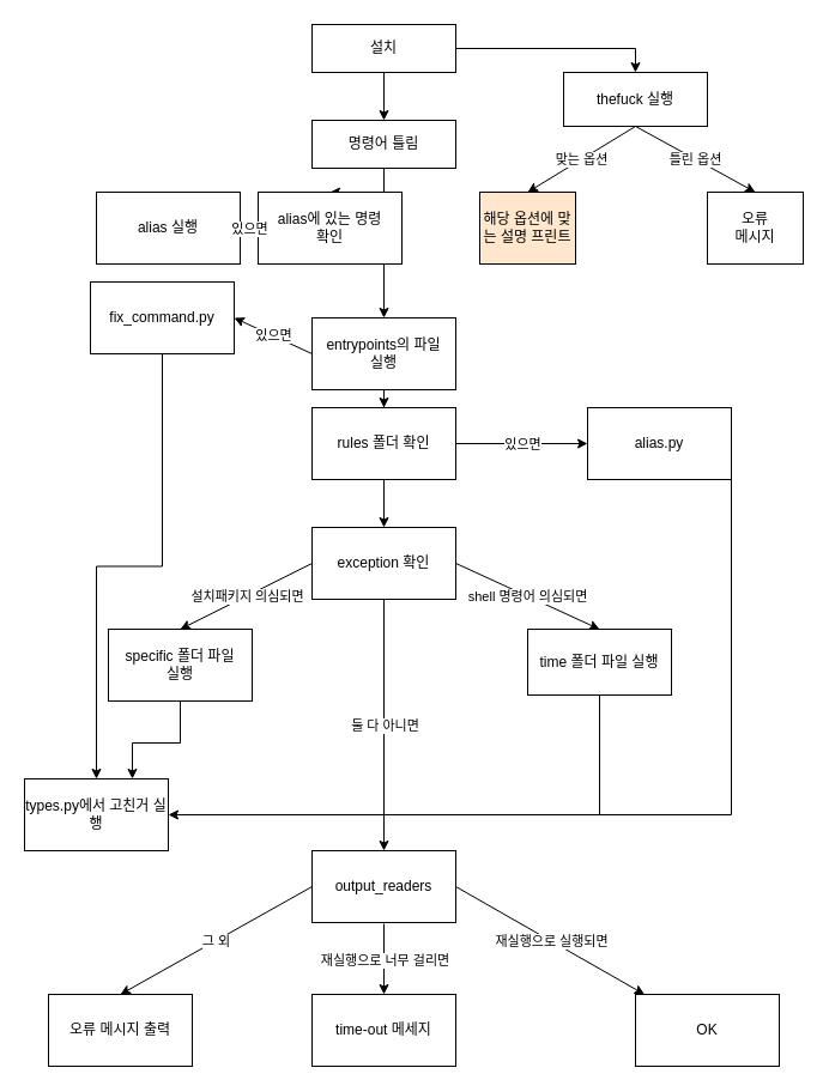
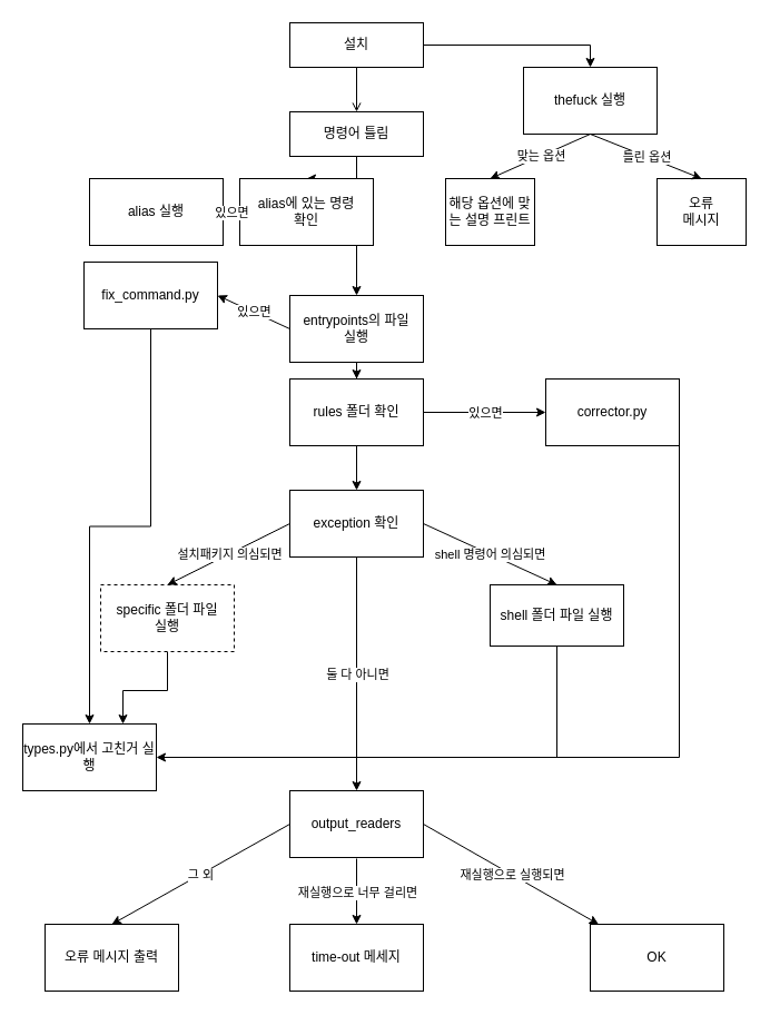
  <mxCell id="0" />
  <mxCell id="1" parent="0" />
- <mxCell id="2" style="edgeStyle=orthogonalEdgeStyle;rounded=0;orthogonalLoop=1;jettySize=auto;html=1;exitX=0.5;exitY=1;exitDx=0;exitDy=0;entryX=0.5;entryY=0;entryDx=0;entryDy=0;" edge="1" parent="1" source="4" target="7"><mxGeometry relative="1" as="geometry" /></mxCell>
+ <mxCell id="2" style="edgeStyle=orthogonalEdgeStyle;rounded=0;orthogonalLoop=1;jettySize=auto;html=1;exitX=0.5;exitY=1;exitDx=0;exitDy=0;entryX=0.5;entryY=0;entryDx=0;entryDy=0;endArrow=open;" edge="1" parent="1" source="4" target="7"><mxGeometry relative="1" as="geometry" /></mxCell>
  <mxCell id="3" style="edgeStyle=orthogonalEdgeStyle;rounded=0;orthogonalLoop=1;jettySize=auto;html=1;exitX=1;exitY=0.5;exitDx=0;exitDy=0;entryX=0.5;entryY=0;entryDx=0;entryDy=0;" edge="1" parent="1" source="4" target="14"><mxGeometry relative="1" as="geometry"><mxPoint x="430" y="40" as="targetPoint" /></mxGeometry></mxCell>
  <mxCell id="4" value="설치" style="rounded=0;whiteSpace=wrap;html=1;" vertex="1" parent="1"><mxGeometry x="260" y="20" width="120" height="40" as="geometry" /></mxCell>
  <mxCell id="5" style="edgeStyle=orthogonalEdgeStyle;rounded=0;orthogonalLoop=1;jettySize=auto;html=1;entryX=0.5;entryY=0;entryDx=0;entryDy=0;" edge="1" parent="1" source="7" target="11"><mxGeometry relative="1" as="geometry" /></mxCell>
  <mxCell id="6" style="edgeStyle=orthogonalEdgeStyle;rounded=0;orthogonalLoop=1;jettySize=auto;html=1;exitX=0.5;exitY=1;exitDx=0;exitDy=0;entryX=0.5;entryY=0;entryDx=0;entryDy=0;" edge="1" parent="1" source="7" target="9"><mxGeometry relative="1" as="geometry" /></mxCell>
  <mxCell id="7" value="명령어 틀림" style="rounded=0;whiteSpace=wrap;html=1;" vertex="1" parent="1"><mxGeometry x="260" y="100" width="120" height="40" as="geometry" /></mxCell>
  <mxCell id="8" style="edgeStyle=orthogonalEdgeStyle;rounded=0;orthogonalLoop=1;jettySize=auto;html=1;entryX=0.5;entryY=0;entryDx=0;entryDy=0;" edge="1" parent="1" source="9" target="23"><mxGeometry relative="1" as="geometry" /></mxCell>
  <mxCell id="9" value="entrypoints의 파일 &lt;br&gt;실행" style="rounded=0;whiteSpace=wrap;html=1;" vertex="1" parent="1"><mxGeometry x="260" y="265" width="120" height="60" as="geometry" /></mxCell>
  <mxCell id="10" value="" style="edgeStyle=orthogonalEdgeStyle;rounded=0;orthogonalLoop=1;jettySize=auto;html=1;" edge="1" parent="1" source="11" target="17"><mxGeometry relative="1" as="geometry" /></mxCell>
  <mxCell id="11" value="alias에 있는 명령 &lt;br&gt;확인" style="rounded=0;whiteSpace=wrap;html=1;" vertex="1" parent="1"><mxGeometry x="215" y="160" width="120" height="60" as="geometry" /></mxCell>
  <mxCell id="12" style="edgeStyle=orthogonalEdgeStyle;rounded=0;orthogonalLoop=1;jettySize=auto;html=1;entryX=0.5;entryY=0;entryDx=0;entryDy=0;" edge="1" parent="1" source="13" target="36"><mxGeometry relative="1" as="geometry" /></mxCell>
  <mxCell id="13" value="fix_command.py" style="rounded=0;whiteSpace=wrap;html=1;" vertex="1" parent="1"><mxGeometry x="75" y="235" width="120" height="60" as="geometry" /></mxCell>
- <mxCell id="14" value="thefuck 실행" style="rounded=0;whiteSpace=wrap;html=1;" vertex="1" parent="1"><mxGeometry x="470" y="60" width="120" height="45" as="geometry" /></mxCell>
- <mxCell id="15" value="해당 옵션에 맞는 설명 프린트" style="rounded=0;whiteSpace=wrap;html=1;fillColor=#ffe6cc;" vertex="1" parent="1"><mxGeometry x="400" y="160" width="80" height="60" as="geometry" /></mxCell>
+ <mxCell id="14" value="thefuck 실행" style="rounded=0;whiteSpace=wrap;html=1;" vertex="1" parent="1"><mxGeometry x="470" y="60" width="120" height="60" as="geometry" /></mxCell>
+ <mxCell id="15" value="해당 옵션에 맞는 설명 프린트" style="rounded=0;whiteSpace=wrap;html=1;" vertex="1" parent="1"><mxGeometry x="400" y="160" width="80" height="60" as="geometry" /></mxCell>
  <mxCell id="16" value="오류&lt;br&gt;메시지" style="rounded=0;whiteSpace=wrap;html=1;" vertex="1" parent="1"><mxGeometry x="590" y="160" width="80" height="60" as="geometry" /></mxCell>
  <mxCell id="17" value="alias 실행" style="rounded=0;whiteSpace=wrap;html=1;" vertex="1" parent="1"><mxGeometry x="80" y="160" width="120" height="60" as="geometry" /></mxCell>
  <mxCell id="18" value="" style="endArrow=classic;html=1;entryX=1;entryY=0.5;entryDx=0;entryDy=0;exitX=0;exitY=0.5;exitDx=0;exitDy=0;" edge="1" parent="1" source="11" target="17"><mxGeometry relative="1" as="geometry"><mxPoint x="140" y="130" as="sourcePoint" /><mxPoint x="240" y="130" as="targetPoint" /></mxGeometry></mxCell>
  <mxCell id="19" value="있으면" style="edgeLabel;resizable=0;html=1;align=center;verticalAlign=middle;" connectable="0" vertex="1" parent="18"><mxGeometry relative="1" as="geometry" /></mxCell>
  <mxCell id="20" value="" style="endArrow=classic;html=1;entryX=1;entryY=0.5;entryDx=0;entryDy=0;exitX=0;exitY=0.5;exitDx=0;exitDy=0;" edge="1" parent="1" source="9" target="13"><mxGeometry relative="1" as="geometry"><mxPoint x="260" y="340" as="sourcePoint" /><mxPoint x="360" y="340" as="targetPoint" /></mxGeometry></mxCell>
  <mxCell id="21" value="있으면" style="edgeLabel;resizable=0;html=1;align=center;verticalAlign=middle;" connectable="0" vertex="1" parent="20"><mxGeometry relative="1" as="geometry" /></mxCell>
  <mxCell id="22" style="edgeStyle=orthogonalEdgeStyle;rounded=0;orthogonalLoop=1;jettySize=auto;html=1;entryX=0.5;entryY=0;entryDx=0;entryDy=0;" edge="1" parent="1" source="23" target="28"><mxGeometry relative="1" as="geometry" /></mxCell>
  <mxCell id="23" value="rules 폴더 확인" style="rounded=0;whiteSpace=wrap;html=1;" vertex="1" parent="1"><mxGeometry x="260" y="340" width="120" height="60" as="geometry" /></mxCell>
  <mxCell id="24" style="edgeStyle=orthogonalEdgeStyle;rounded=0;orthogonalLoop=1;jettySize=auto;html=1;exitX=1;exitY=1;exitDx=0;exitDy=0;entryX=1;entryY=0.5;entryDx=0;entryDy=0;" edge="1" parent="1" source="25" target="36"><mxGeometry relative="1" as="geometry" /></mxCell>
- <mxCell id="25" value="alias.py" style="rounded=0;whiteSpace=wrap;html=1;" vertex="1" parent="1"><mxGeometry x="490" y="340" width="120" height="60" as="geometry" /></mxCell>
+ <mxCell id="25" value="corrector.py" style="rounded=0;whiteSpace=wrap;html=1;" vertex="1" parent="1"><mxGeometry x="490" y="340" width="120" height="60" as="geometry" /></mxCell>
  <mxCell id="26" value="" style="endArrow=classic;html=1;entryX=0;entryY=0.5;entryDx=0;entryDy=0;" edge="1" parent="1" target="25"><mxGeometry relative="1" as="geometry"><mxPoint x="380" y="370" as="sourcePoint" /><mxPoint x="480" y="370" as="targetPoint" /></mxGeometry></mxCell>
  <mxCell id="27" value="있으면" style="edgeLabel;resizable=0;html=1;align=center;verticalAlign=middle;" connectable="0" vertex="1" parent="26"><mxGeometry relative="1" as="geometry" /></mxCell>
  <mxCell id="28" value="exception 확인" style="rounded=0;whiteSpace=wrap;html=1;" vertex="1" parent="1"><mxGeometry x="260" y="440" width="120" height="60" as="geometry" /></mxCell>
  <mxCell id="29" style="edgeStyle=orthogonalEdgeStyle;rounded=0;orthogonalLoop=1;jettySize=auto;html=1;entryX=0.75;entryY=0;entryDx=0;entryDy=0;" edge="1" parent="1" source="30" target="36"><mxGeometry relative="1" as="geometry"><Array as="points"><mxPoint x="150" y="620" /><mxPoint x="110" y="620" /></Array></mxGeometry></mxCell>
- <mxCell id="30" value="specific 폴더 파일 &lt;br&gt;실행" style="rounded=0;whiteSpace=wrap;html=1;" vertex="1" parent="1"><mxGeometry x="90" y="525" width="120" height="60" as="geometry" /></mxCell>
+ <mxCell id="30" value="specific 폴더 파일 &lt;br&gt;실행" style="rounded=0;whiteSpace=wrap;html=1;dashed=1;" vertex="1" parent="1"><mxGeometry x="90" y="525" width="120" height="60" as="geometry" /></mxCell>
  <mxCell id="31" value="" style="endArrow=classic;html=1;exitX=0;exitY=0.5;exitDx=0;exitDy=0;entryX=0.5;entryY=0;entryDx=0;entryDy=0;" edge="1" parent="1" source="28" target="30"><mxGeometry relative="1" as="geometry"><mxPoint x="140" y="460" as="sourcePoint" /><mxPoint x="240" y="460" as="targetPoint" /></mxGeometry></mxCell>
  <mxCell id="32" value="설치패키지 의심되면" style="edgeLabel;resizable=0;html=1;align=center;verticalAlign=middle;" connectable="0" vertex="1" parent="31"><mxGeometry relative="1" as="geometry" /></mxCell>
- <mxCell id="33" value="time 폴더 파일 실행" style="rounded=0;whiteSpace=wrap;html=1;" vertex="1" parent="1"><mxGeometry x="440" y="525" width="120" height="55" as="geometry" /></mxCell>
+ <mxCell id="33" value="shell 폴더 파일 실행" style="rounded=0;whiteSpace=wrap;html=1;" vertex="1" parent="1"><mxGeometry x="440" y="525" width="120" height="55" as="geometry" /></mxCell>
  <mxCell id="34" value="" style="endArrow=classic;html=1;exitX=1;exitY=0.5;exitDx=0;exitDy=0;entryX=0.5;entryY=0;entryDx=0;entryDy=0;" edge="1" parent="1" source="28" target="33"><mxGeometry relative="1" as="geometry"><mxPoint x="400" y="470" as="sourcePoint" /><mxPoint x="500" y="470" as="targetPoint" /></mxGeometry></mxCell>
  <mxCell id="35" value="shell 명령어 의심되면" style="edgeLabel;resizable=0;html=1;align=center;verticalAlign=middle;" connectable="0" vertex="1" parent="34"><mxGeometry relative="1" as="geometry" /></mxCell>
  <mxCell id="36" value="types.py에서 고친거 실행" style="rounded=0;whiteSpace=wrap;html=1;" vertex="1" parent="1"><mxGeometry x="20" y="650" width="120" height="60" as="geometry" /></mxCell>
  <mxCell id="37" value="" style="endArrow=none;html=1;" edge="1" parent="1"><mxGeometry width="50" height="50" relative="1" as="geometry"><mxPoint x="500" y="680" as="sourcePoint" /><mxPoint x="500" y="580" as="targetPoint" /></mxGeometry></mxCell>
  <mxCell id="38" value="" style="endArrow=classic;html=1;exitX=0.5;exitY=1;exitDx=0;exitDy=0;entryX=0.5;entryY=0;entryDx=0;entryDy=0;" edge="1" parent="1" source="28" target="40"><mxGeometry relative="1" as="geometry"><mxPoint x="290" y="540" as="sourcePoint" /><mxPoint x="320" y="570" as="targetPoint" /></mxGeometry></mxCell>
  <mxCell id="39" value="둘 다 아니면" style="edgeLabel;resizable=0;html=1;align=center;verticalAlign=middle;" connectable="0" vertex="1" parent="38"><mxGeometry relative="1" as="geometry" /></mxCell>
  <mxCell id="40" value="output_readers" style="rounded=0;whiteSpace=wrap;html=1;" vertex="1" parent="1"><mxGeometry x="260" y="710" width="120" height="60" as="geometry" /></mxCell>
  <mxCell id="41" value="time-out 메세지" style="rounded=0;whiteSpace=wrap;html=1;" vertex="1" parent="1"><mxGeometry x="260" y="830" width="120" height="60" as="geometry" /></mxCell>
  <mxCell id="42" value="OK" style="rounded=0;whiteSpace=wrap;html=1;" vertex="1" parent="1"><mxGeometry x="530" y="830" width="120" height="60" as="geometry" /></mxCell>
  <mxCell id="43" value="" style="endArrow=classic;html=1;exitX=1;exitY=0.5;exitDx=0;exitDy=0;" edge="1" parent="1" source="40" target="42"><mxGeometry relative="1" as="geometry"><mxPoint x="380" y="599.5" as="sourcePoint" /><mxPoint x="480" y="599.5" as="targetPoint" /></mxGeometry></mxCell>
  <mxCell id="44" value="재실행으로 실행되면" style="edgeLabel;resizable=0;html=1;align=center;verticalAlign=middle;" connectable="0" vertex="1" parent="43"><mxGeometry relative="1" as="geometry" /></mxCell>
  <mxCell id="45" value="오류 메시지 출력" style="rounded=0;whiteSpace=wrap;html=1;" vertex="1" parent="1"><mxGeometry x="40" y="830" width="120" height="60" as="geometry" /></mxCell>
  <mxCell id="46" value="" style="endArrow=classic;html=1;exitX=0;exitY=0.5;exitDx=0;exitDy=0;entryX=0.5;entryY=0;entryDx=0;entryDy=0;" edge="1" parent="1" source="40" target="45"><mxGeometry relative="1" as="geometry"><mxPoint x="110" y="760" as="sourcePoint" /><mxPoint x="210" y="760" as="targetPoint" /></mxGeometry></mxCell>
  <mxCell id="47" value="그 외" style="edgeLabel;resizable=0;html=1;align=center;verticalAlign=middle;" connectable="0" vertex="1" parent="46"><mxGeometry relative="1" as="geometry" /></mxCell>
  <mxCell id="48" value="" style="endArrow=classic;html=1;entryX=0.5;entryY=0;entryDx=0;entryDy=0;" edge="1" parent="1" target="41"><mxGeometry relative="1" as="geometry"><mxPoint x="320" y="771" as="sourcePoint" /><mxPoint x="360" y="810" as="targetPoint" /></mxGeometry></mxCell>
  <mxCell id="49" value="재실행으로 너무 걸리면" style="edgeLabel;resizable=0;html=1;align=center;verticalAlign=middle;" connectable="0" vertex="1" parent="48"><mxGeometry relative="1" as="geometry" /></mxCell>
  <mxCell id="50" value="" style="endArrow=classic;html=1;exitX=0.5;exitY=1;exitDx=0;exitDy=0;entryX=0.5;entryY=0;entryDx=0;entryDy=0;" edge="1" parent="1" source="14" target="15"><mxGeometry relative="1" as="geometry"><mxPoint x="490" y="180" as="sourcePoint" /><mxPoint x="590" y="180" as="targetPoint" /></mxGeometry></mxCell>
  <mxCell id="51" value="맞는 옵션" style="edgeLabel;resizable=0;html=1;align=center;verticalAlign=middle;" connectable="0" vertex="1" parent="50"><mxGeometry relative="1" as="geometry" /></mxCell>
  <mxCell id="52" value="" style="endArrow=classic;html=1;exitX=0.5;exitY=1;exitDx=0;exitDy=0;entryX=0.5;entryY=0;entryDx=0;entryDy=0;" edge="1" parent="1" source="14" target="16"><mxGeometry relative="1" as="geometry"><mxPoint x="500" y="260" as="sourcePoint" /><mxPoint x="600" y="260" as="targetPoint" /></mxGeometry></mxCell>
  <mxCell id="53" value="틀린 옵션" style="edgeLabel;resizable=0;html=1;align=center;verticalAlign=middle;" connectable="0" vertex="1" parent="52"><mxGeometry relative="1" as="geometry" /></mxCell>
